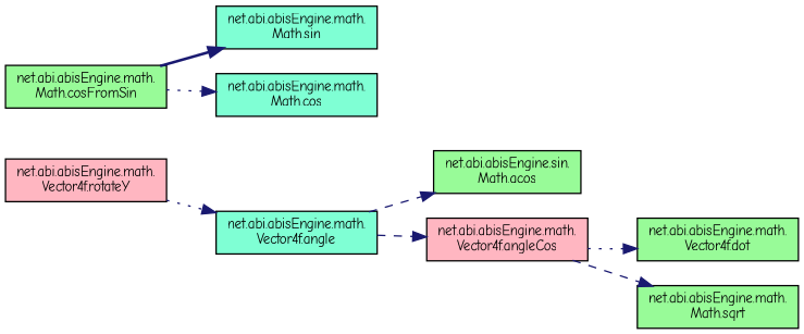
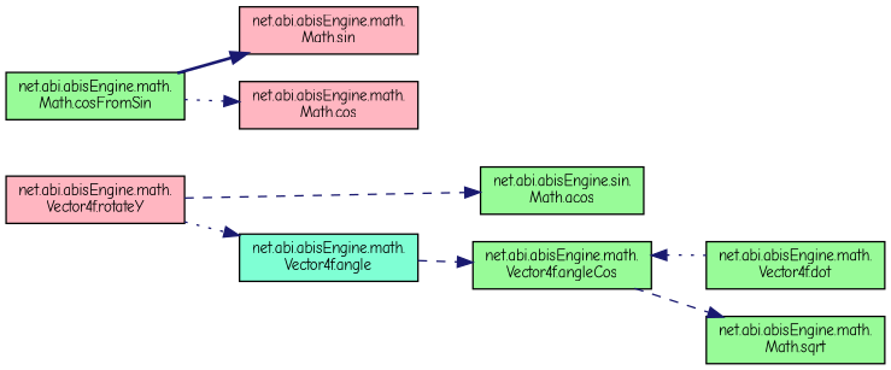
  digraph {
    fontname="Comic Neue"
    rankdir=LR
    node [color=black fillcolor=palegreen fontname="Comic Neue" fontsize=10 shape=record style=filled]
    edge [color=midnightblue fontname="Comic Neue" fontsize=10 labelfontname=Helvetica labelfontsize=10 style=dotted]
    n1 [fillcolor=lightpink fontcolor=black height=0.2 label="net.abi.abisEngine.math.\lVector4f.rotateY" width=0.4]
    n2 [fillcolor=aquamarine height=0.2 label="net.abi.abisEngine.math.\lVector4f.angle" width=0.4]
    n3 [height=0.2 label="net.abi.abisEngine.sin.\lMath.acos" width=0.4]
-   n4 [fillcolor=lightpink height=0.2 label="net.abi.abisEngine.math.\lVector4f.angleCos" width=0.4]
+   n4 [height=0.2 label="net.abi.abisEngine.math.\lVector4f.angleCos" width=0.4]
    n5 [height=0.2 label="net.abi.abisEngine.math.\lMath.cosFromSin" width=0.4]
-   n6 [fillcolor=aquamarine height=0.2 label="net.abi.abisEngine.math.\lMath.sin" width=0.4]
-   n7 [fillcolor=aquamarine height=0.2 label="net.abi.abisEngine.math.\lMath.cos" width=0.4]
+   n6 [fillcolor=lightpink height=0.2 label="net.abi.abisEngine.math.\lMath.sin" width=0.4]
+   n7 [fillcolor=lightpink height=0.2 label="net.abi.abisEngine.math.\lMath.cos" width=0.4]
    n8 [height=0.2 label="net.abi.abisEngine.math.\lVector4f.dot" width=0.4]
    n9 [height=0.2 label="net.abi.abisEngine.math.\lMath.sqrt" width=0.4]
    n1 -> n2
-   n2 -> n3 [style=dashed]
+   n1 -> n3 [style=dashed]
    n2 -> n4 [style=dashed]
-   n4 -> n8
+   n8 -> n4
    n4 -> n9 [style=dashed]
    n5 -> n6 [style=bold]
    n5 -> n7
  }
